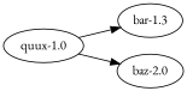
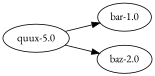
  digraph {
    fontname="EB Garamond"
    rankdir=LR
    node [fontname="EB Garamond"]
    edge [fontname="EB Garamond"]
-   n1 [label="quux-1.0"]
-   n2 [label="bar-1.3"]
+   n1 [label="quux-5.0"]
+   n2 [label="bar-1.0"]
    n3 [label="baz-2.0"]
    n1 -> n2
    n1 -> n3
  }
